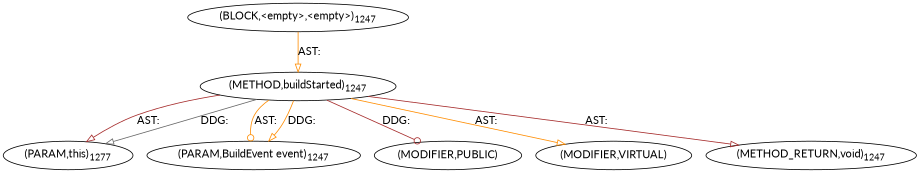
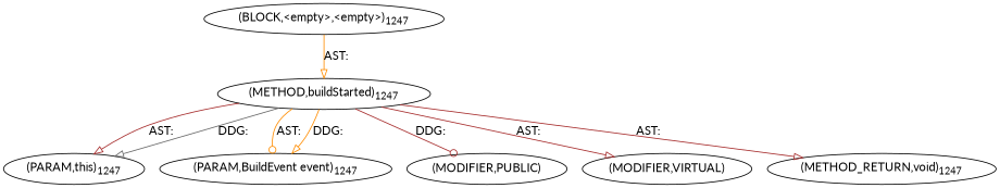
  digraph {
    fontname=Lato
    node [fontname=Lato]
    edge [arrowhead=onormal color=darkorange fontname=Lato]
    n1 [label=<(METHOD,buildStarted)<SUB>1247</SUB>>]
-   n2 [label=<(PARAM,this)<SUB>1277</SUB>>]
+   n2 [label=<(PARAM,this)<SUB>1247</SUB>>]
    n3 [label=<(PARAM,BuildEvent event)<SUB>1247</SUB>>]
    n4 [label=<(MODIFIER,PUBLIC)>]
    n5 [label=<(MODIFIER,VIRTUAL)>]
    n6 [label=<(METHOD_RETURN,void)<SUB>1247</SUB>>]
    n7 [label=<(BLOCK,&lt;empty&gt;,&lt;empty&gt;)<SUB>1247</SUB>>]
    n1 -> n2 [color=brown label="AST: "]
    n1 -> n2 [color=gray40 label="DDG: "]
    n1 -> n3 [arrowhead=odot label="AST: "]
    n1 -> n3 [label="DDG: "]
    n1 -> n4 [arrowhead=odot color=brown label="DDG: "]
-   n1 -> n5 [label="AST: "]
+   n1 -> n5 [color=brown label="AST: "]
    n1 -> n6 [color=brown label="AST: "]
    n7 -> n1 [label="AST: "]
  }
